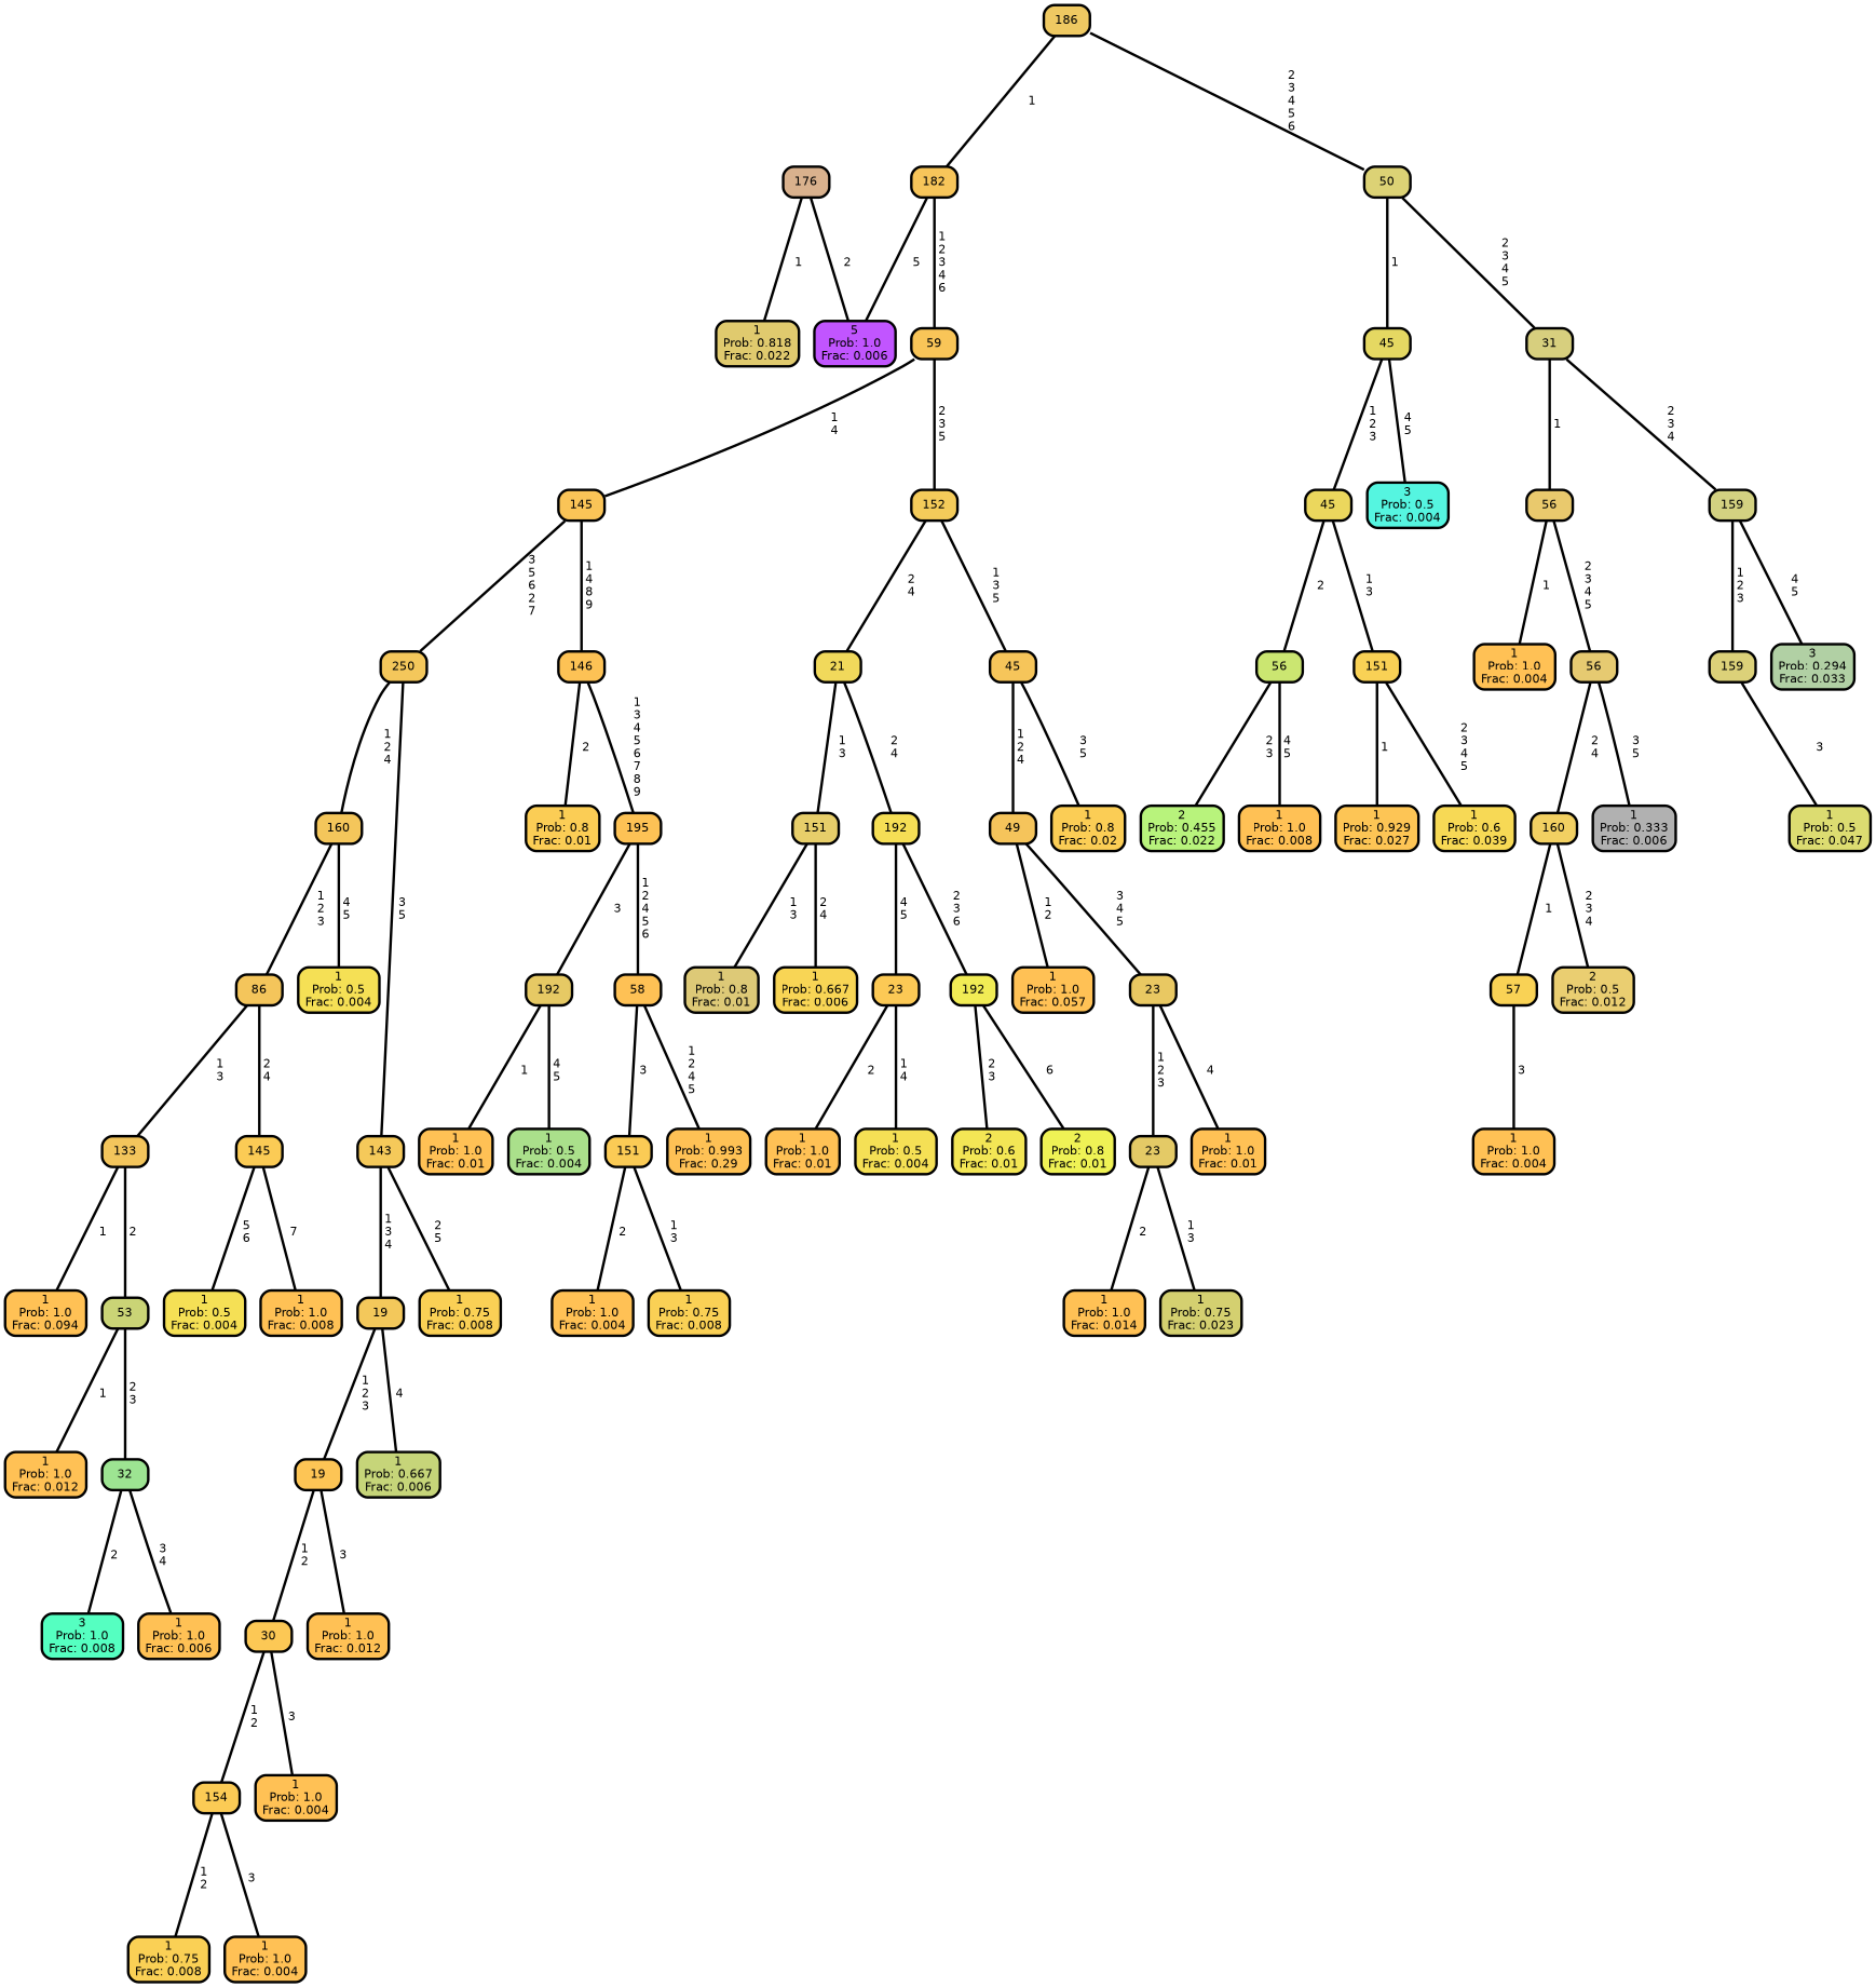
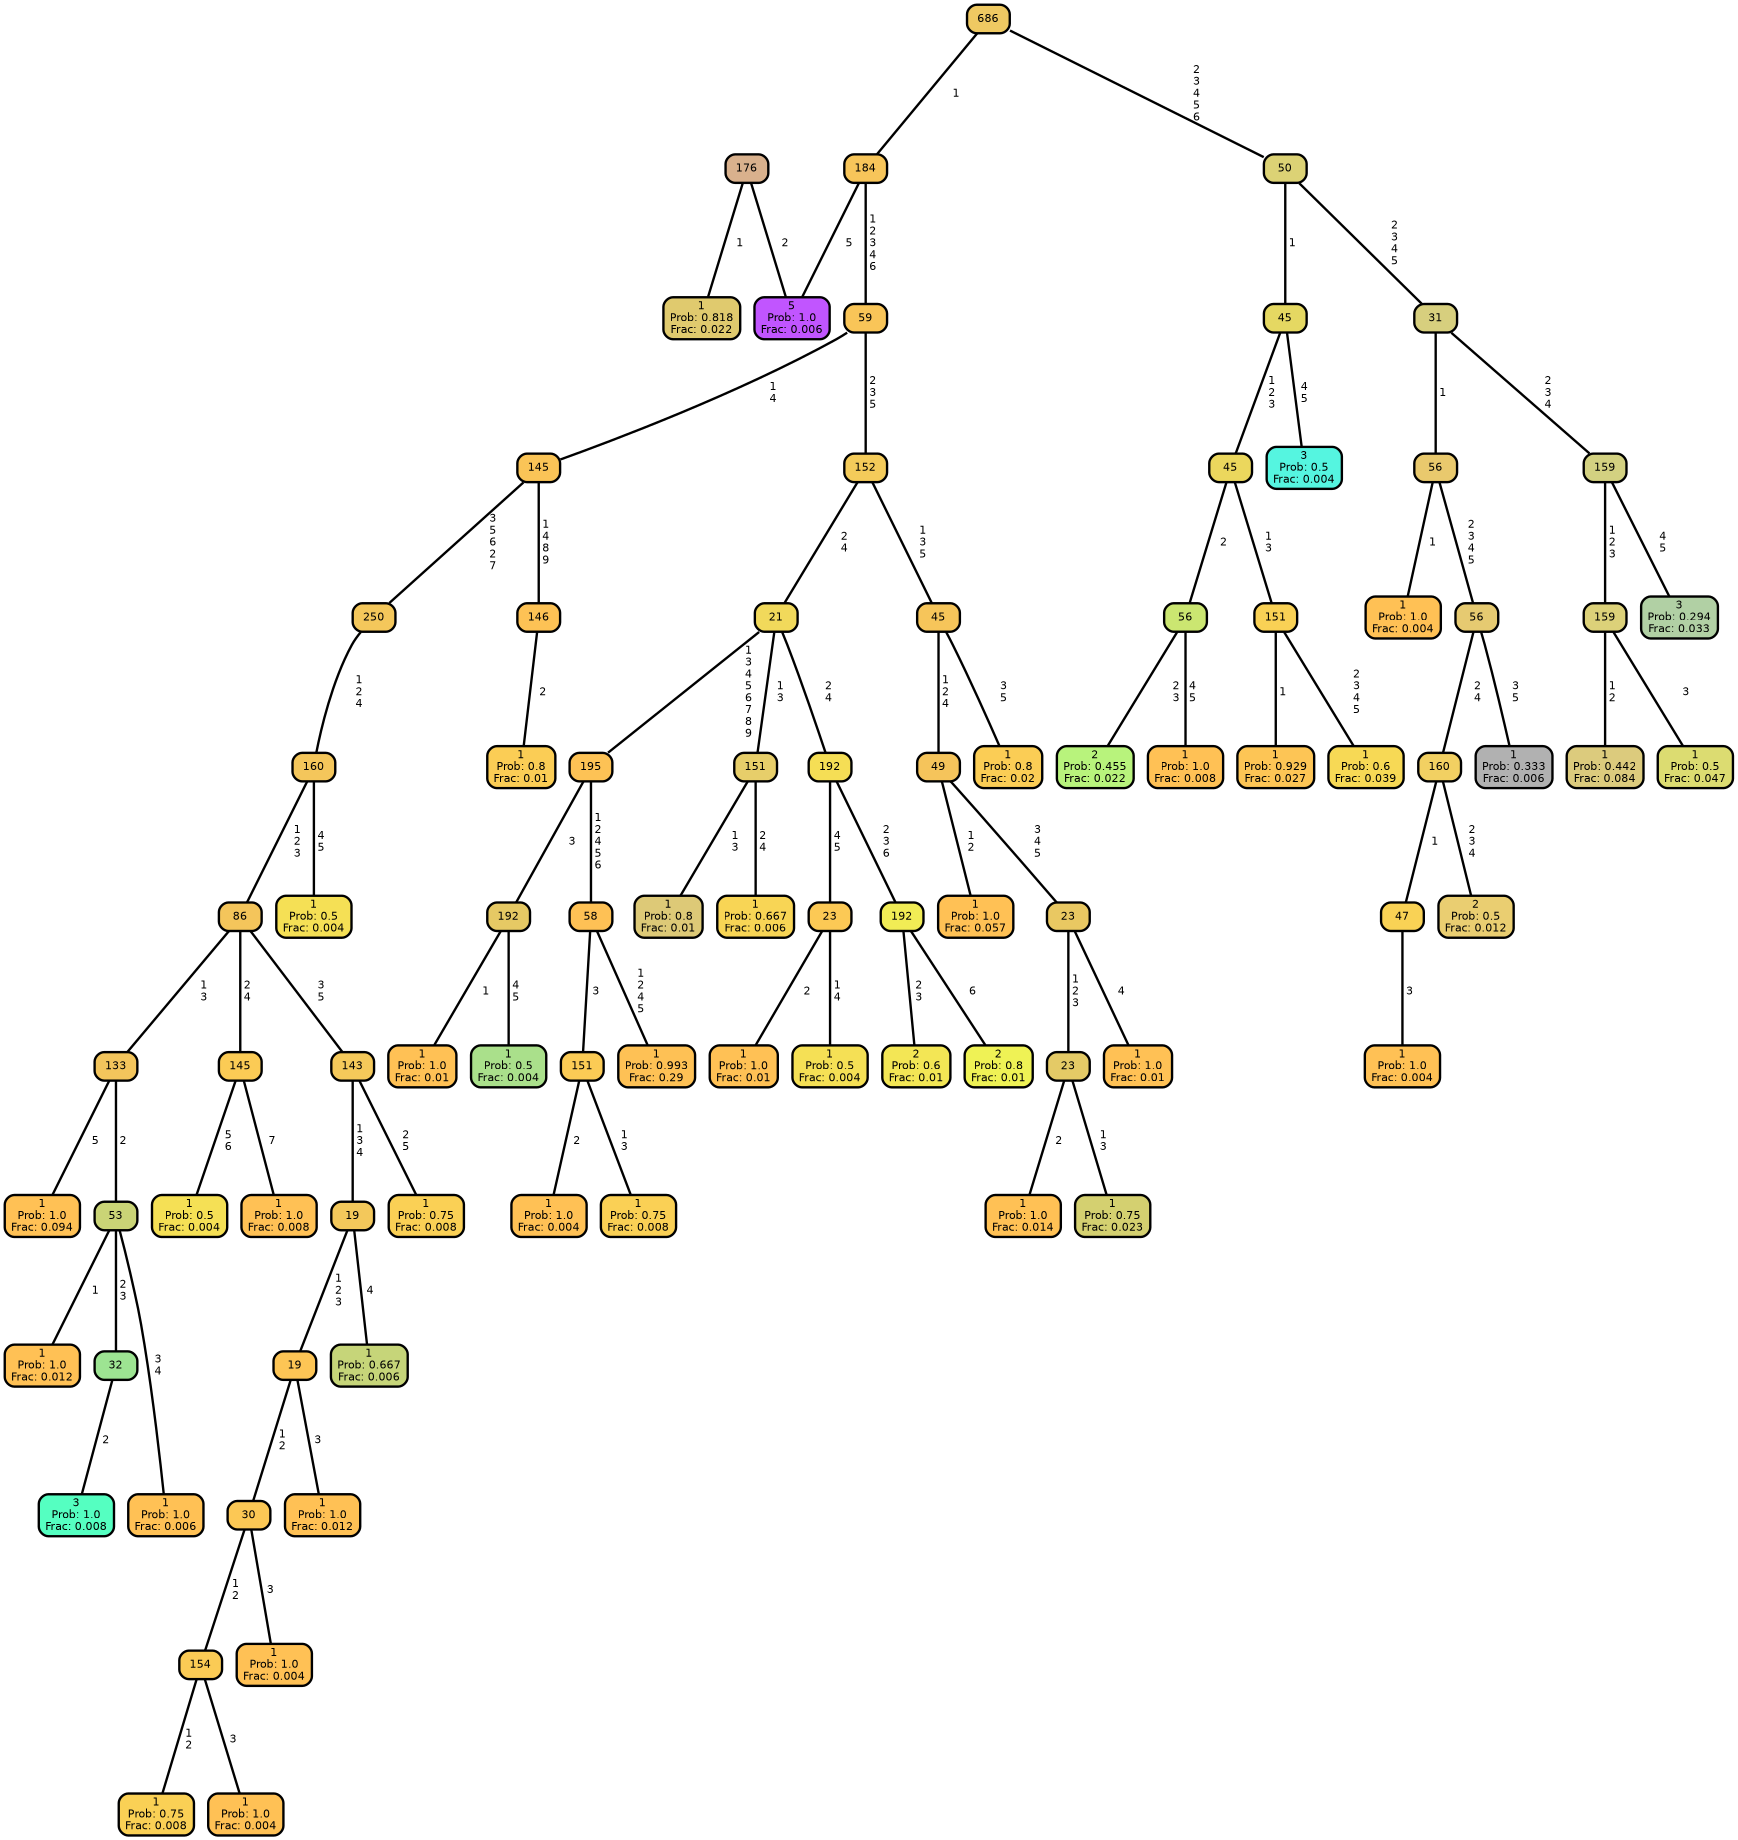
  graph {
    ranksep="0 equally"
    splines=straight
    node [color=black fillcolor="#ffc155" fontcolor=black fontname=helvetica penwidth=3 shape=box style="filled, rounded"]
    edge [color=black fontname=helvetica penwidth=3]
    n1 [fillcolor="#e0ca6e" label="1\nProb: 0.818\nFrac: 0.022"]
    n2 [fillcolor="#d9b18d" label=176]
    n3 [fillcolor="#c155ff" label="5\nProb: 1.0\nFrac: 0.006"]
-   n4 [fillcolor="#f7c55a" label=182]
+   n4 [fillcolor="#f7c55a" label=184]
    n5 [fillcolor="#f9c558" label=59]
    n6 [fillcolor="#fac457" label=145]
    n7 [fillcolor="#f4cb5a" label=152]
    n8 [label="1\nProb: 1.0\nFrac: 0.094"]
    n9 [fillcolor="#f3c55c" label=133]
    n10 [fillcolor="#cad476" label=53]
    n11 [label="1\nProb: 1.0\nFrac: 0.012"]
    n12 [fillcolor="#9de492" label=32]
    n13 [fillcolor="#55ffc1" label="3\nProb: 1.0\nFrac: 0.008"]
    n14 [label="1\nProb: 1.0\nFrac: 0.006"]
    n15 [fillcolor="#f4c55b" label=86]
    n16 [fillcolor="#fbcb55" label=145]
    n17 [fillcolor="#f5e055" label="1\nProb: 0.5\nFrac: 0.004"]
    n18 [label="1\nProb: 1.0\nFrac: 0.008"]
    n19 [fillcolor="#f4c65b" label=160]
    n20 [fillcolor="#f5e055" label="1\nProb: 0.5\nFrac: 0.004"]
    n21 [fillcolor="#f4c75b" label=250]
    n22 [fillcolor="#f5c95a" label=143]
    n23 [fillcolor="#f3c85b" label=19]
    n24 [fillcolor="#fad055" label="1\nProb: 0.75\nFrac: 0.008"]
    n25 [fillcolor="#fad055" label="1\nProb: 0.75\nFrac: 0.008"]
    n26 [fillcolor="#fbcb55" label=154]
    n27 [label="1\nProb: 1.0\nFrac: 0.004"]
    n28 [fillcolor="#fcc855" label=30]
    n29 [label="1\nProb: 1.0\nFrac: 0.004"]
    n30 [fillcolor="#fdc555" label=19]
    n31 [label="1\nProb: 1.0\nFrac: 0.012"]
    n32 [fillcolor="#c6d579" label="1\nProb: 0.667\nFrac: 0.006"]
    n33 [fillcolor="#fdc255" label=146]
    n34 [fillcolor="#fbcd55" label="1\nProb: 0.8\nFrac: 0.01"]
    n35 [fillcolor="#fdc255" label=195]
    n36 [fillcolor="#e6c964" label=192]
    n37 [fillcolor="#fec155" label=58]
    n38 [label="1\nProb: 1.0\nFrac: 0.01"]
    n39 [fillcolor="#aae08b" label="1\nProb: 0.5\nFrac: 0.004"]
    n40 [fillcolor="#fbcb55" label=151]
    n41 [fillcolor="#fec155" label="1\nProb: 0.993\nFrac: 0.29"]
    n42 [label="1\nProb: 1.0\nFrac: 0.004"]
    n43 [fillcolor="#fad055" label="1\nProb: 0.75\nFrac: 0.008"]
    n44 [fillcolor="#f1d95b" label=21]
    n45 [fillcolor="#f6c55a" label=45]
    n46 [fillcolor="#ddc977" label="1\nProb: 0.8\nFrac: 0.01"]
    n47 [fillcolor="#e7ce6a" label=151]
    n48 [fillcolor="#f8d555" label="1\nProb: 0.667\nFrac: 0.006"]
    n49 [fillcolor="#f5de55" label=192]
    n50 [fillcolor="#fcc955" label=23]
    n51 [fillcolor="#f1ec55" label=192]
    n52 [label="1\nProb: 1.0\nFrac: 0.01"]
    n53 [fillcolor="#f5e055" label="1\nProb: 0.5\nFrac: 0.004"]
    n54 [fillcolor="#f3e655" label="2\nProb: 0.6\nFrac: 0.01"]
    n55 [fillcolor="#eff255" label="2\nProb: 0.8\nFrac: 0.01"]
    n56 [fillcolor="#f5c45b" label=49]
    n57 [fillcolor="#fbcd55" label="1\nProb: 0.8\nFrac: 0.02"]
    n58 [label="1\nProb: 1.0\nFrac: 0.057"]
    n59 [fillcolor="#e9c862" label=23]
    n60 [fillcolor="#e4ca66" label=23]
    n61 [label="1\nProb: 1.0\nFrac: 0.01"]
    n62 [label="1\nProb: 1.0\nFrac: 0.014"]
    n63 [fillcolor="#d4d070" label="1\nProb: 0.75\nFrac: 0.023"]
-   n64 [fillcolor="#efc962" label=186]
+   n64 [fillcolor="#efc962" label=686]
    n65 [fillcolor="#dcd275" label=50]
    n66 [fillcolor="#e5d862" label=45]
    n67 [fillcolor="#d7cf7e" label=31]
    n68 [fillcolor="#b8f37c" label="2\nProb: 0.455\nFrac: 0.022"]
    n69 [fillcolor="#cbe671" label=56]
    n70 [label="1\nProb: 1.0\nFrac: 0.008"]
    n71 [fillcolor="#ebd75d" label=45]
    n72 [fillcolor="#f9d155" label=151]
    n73 [fillcolor="#fdc555" label="1\nProb: 0.929\nFrac: 0.027"]
    n74 [fillcolor="#f7d955" label="1\nProb: 0.6\nFrac: 0.039"]
    n75 [fillcolor="#55f5e0" label="3\nProb: 0.5\nFrac: 0.004"]
    n76 [fillcolor="#e9c96d" label=56]
    n77 [fillcolor="#d3d181" label=159]
    n78 [label="1\nProb: 1.0\nFrac: 0.004"]
    n79 [fillcolor="#e6ca71" label=56]
    n80 [fillcolor="#f2d062" label=160]
    n81 [fillcolor="#b1b1b1" label="1\nProb: 0.333\nFrac: 0.006"]
-   n82 [fillcolor="#f9d255" label=57]
+   n82 [fillcolor="#f9d255" label=47]
    n83 [label="1\nProb: 1.0\nFrac: 0.004"]
    n84 [fillcolor="#eace71" label="2\nProb: 0.5\nFrac: 0.012"]
    n85 [fillcolor="#dcd179" label=159]
    n86 [fillcolor="#b1d0a4" label="3\nProb: 0.294\nFrac: 0.033"]
+   n87 [fillcolor="#dccb7d" label="1\nProb: 0.442\nFrac: 0.084"]
    n88 [fillcolor="#dcdc71" label="1\nProb: 0.5\nFrac: 0.047"]
    subgraph sub_1 {
      rank=same
    }
    n2 -- n1 [label=" 1"]
    n2 -- n3 [label=" 2"]
    n4 -- n3 [label=" 5"]
    n4 -- n5 [label=" 1\n 2\n 3\n 4\n 6"]
    n5 -- n6 [label=" 1\n 4"]
    n5 -- n7 [label=" 2\n 3\n 5"]
    n6 -- n21 [label=" 3\n 5\n 6\n 2\n 7"]
    n6 -- n33 [label=" 1\n 4\n 8\n 9"]
    n7 -- n44 [label=" 2\n 4"]
    n7 -- n45 [label=" 1\n 3\n 5"]
-   n9 -- n8 [label=" 1"]
+   n9 -- n8 [label=" 5"]
    n9 -- n10 [label=" 2"]
    n10 -- n11 [label=" 1"]
    n10 -- n12 [label=" 2\n 3"]
    n12 -- n13 [label=" 2"]
-   n12 -- n14 [label=" 3\n 4"]
+   n10 -- n14 [label=" 3\n 4"]
    n15 -- n9 [label=" 1\n 3"]
    n15 -- n16 [label=" 2\n 4"]
    n16 -- n17 [label=" 5\n 6"]
    n16 -- n18 [label=" 7"]
    n19 -- n15 [label=" 1\n 2\n 3"]
    n19 -- n20 [label=" 4\n 5"]
    n21 -- n19 [label=" 1\n 2\n 4"]
-   n21 -- n22 [label=" 3\n 5"]
+   n15 -- n22 [label=" 3\n 5"]
    n22 -- n23 [label=" 1\n 3\n 4"]
    n22 -- n24 [label=" 2\n 5"]
    n23 -- n30 [label=" 1\n 2\n 3"]
    n23 -- n32 [label=" 4"]
    n26 -- n25 [label=" 1\n 2"]
    n26 -- n27 [label=" 3"]
    n28 -- n26 [label=" 1\n 2"]
    n28 -- n29 [label=" 3"]
    n30 -- n28 [label=" 1\n 2"]
    n30 -- n31 [label=" 3"]
    n33 -- n34 [label=" 2"]
-   n33 -- n35 [label=" 1\n 3\n 4\n 5\n 6\n 7\n 8\n 9"]
+   n44 -- n35 [label=" 1\n 3\n 4\n 5\n 6\n 7\n 8\n 9"]
    n35 -- n36 [label=" 3"]
    n35 -- n37 [label=" 1\n 2\n 4\n 5\n 6"]
    n36 -- n38 [label=" 1"]
    n36 -- n39 [label=" 4\n 5"]
    n37 -- n40 [label=" 3"]
    n37 -- n41 [label=" 1\n 2\n 4\n 5"]
    n40 -- n42 [label=" 2"]
    n40 -- n43 [label=" 1\n 3"]
    n44 -- n47 [label=" 1\n 3"]
    n44 -- n49 [label=" 2\n 4"]
    n45 -- n56 [label=" 1\n 2\n 4"]
    n45 -- n57 [label=" 3\n 5"]
    n47 -- n46 [label=" 1\n 3"]
    n47 -- n48 [label=" 2\n 4"]
    n49 -- n50 [label=" 4\n 5"]
    n49 -- n51 [label=" 2\n 3\n 6"]
    n50 -- n52 [label=" 2"]
    n50 -- n53 [label=" 1\n 4"]
    n51 -- n54 [label=" 2\n 3"]
    n51 -- n55 [label=" 6"]
    n56 -- n58 [label=" 1\n 2"]
    n56 -- n59 [label=" 3\n 4\n 5"]
    n59 -- n60 [label=" 1\n 2\n 3"]
    n59 -- n61 [label=" 4"]
    n60 -- n62 [label=" 2"]
    n60 -- n63 [label=" 1\n 3"]
    n64 -- n4 [label=" 1"]
    n64 -- n65 [label=" 2\n 3\n 4\n 5\n 6"]
    n65 -- n66 [label=" 1"]
    n65 -- n67 [label=" 2\n 3\n 4\n 5"]
    n66 -- n71 [label=" 1\n 2\n 3"]
    n66 -- n75 [label=" 4\n 5"]
    n67 -- n76 [label=" 1"]
    n67 -- n77 [label=" 2\n 3\n 4"]
    n69 -- n68 [label=" 2\n 3"]
    n69 -- n70 [label=" 4\n 5"]
    n71 -- n69 [label=" 2"]
    n71 -- n72 [label=" 1\n 3"]
    n72 -- n73 [label=" 1"]
    n72 -- n74 [label=" 2\n 3\n 4\n 5"]
    n76 -- n78 [label=" 1"]
    n76 -- n79 [label=" 2\n 3\n 4\n 5"]
    n77 -- n85 [label=" 1\n 2\n 3"]
    n77 -- n86 [label=" 4\n 5"]
    n79 -- n80 [label=" 2\n 4"]
    n79 -- n81 [label=" 3\n 5"]
    n80 -- n82 [label=" 1"]
    n80 -- n84 [label=" 2\n 3\n 4"]
    n82 -- n83 [label=" 3"]
+   n85 -- n87 [label=" 1\n 2"]
    n85 -- n88 [label=" 3"]
  }
